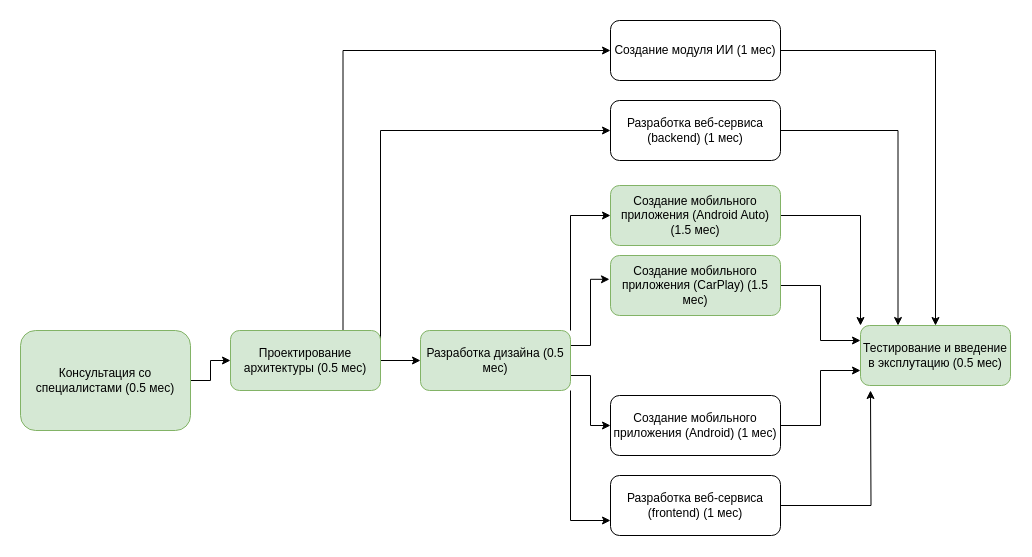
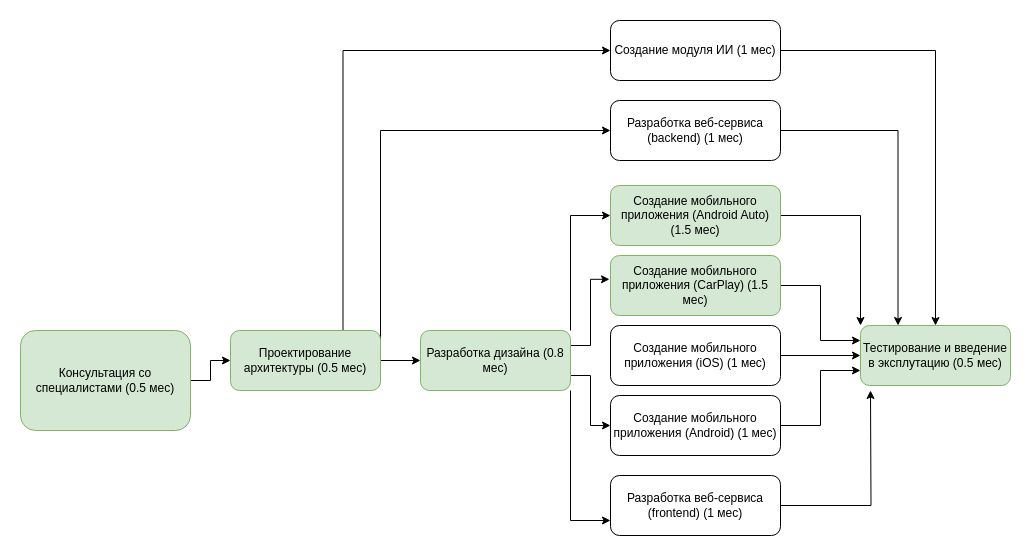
  <mxCell id="0" />
  <mxCell id="1" parent="0" />
  <mxCell id="2" style="edgeStyle=orthogonalEdgeStyle;rounded=0;orthogonalLoop=1;jettySize=auto;html=1;exitX=1;exitY=0.5;exitDx=0;exitDy=0;entryX=0;entryY=0.5;entryDx=0;entryDy=0;" edge="1" parent="1" source="3" target="7"><mxGeometry relative="1" as="geometry" /></mxCell>
  <mxCell id="3" value="Консультация со специалистами (0.5 мес)" style="rounded=1;whiteSpace=wrap;html=1;fillColor=#d5e8d4;strokeColor=#82b366;" vertex="1" parent="1"><mxGeometry x="20" y="330" width="170" height="100" as="geometry" /></mxCell>
  <mxCell id="4" style="edgeStyle=orthogonalEdgeStyle;rounded=0;orthogonalLoop=1;jettySize=auto;html=1;exitX=1;exitY=0.5;exitDx=0;exitDy=0;entryX=0;entryY=0.5;entryDx=0;entryDy=0;" edge="1" parent="1" source="7" target="26"><mxGeometry relative="1" as="geometry" /></mxCell>
  <mxCell id="5" style="edgeStyle=orthogonalEdgeStyle;rounded=0;orthogonalLoop=1;jettySize=auto;html=1;exitX=1;exitY=0.25;exitDx=0;exitDy=0;entryX=0;entryY=0.5;entryDx=0;entryDy=0;" edge="1" parent="1" source="7" target="19"><mxGeometry relative="1" as="geometry"><Array as="points"><mxPoint x="380" y="130" /></Array></mxGeometry></mxCell>
  <mxCell id="6" style="edgeStyle=orthogonalEdgeStyle;rounded=0;orthogonalLoop=1;jettySize=auto;html=1;exitX=0.75;exitY=0;exitDx=0;exitDy=0;entryX=0;entryY=0.5;entryDx=0;entryDy=0;" edge="1" parent="1" source="7" target="9"><mxGeometry relative="1" as="geometry" /></mxCell>
  <mxCell id="7" value="Проектирование архитектуры (0.5 мес)" style="rounded=1;whiteSpace=wrap;html=1;fillColor=#d5e8d4;strokeColor=#82b366;" vertex="1" parent="1"><mxGeometry x="230" y="330" width="150" height="60" as="geometry" /></mxCell>
  <mxCell id="8" style="edgeStyle=orthogonalEdgeStyle;rounded=0;orthogonalLoop=1;jettySize=auto;html=1;exitX=1;exitY=0.5;exitDx=0;exitDy=0;entryX=0.5;entryY=0;entryDx=0;entryDy=0;" edge="1" parent="1" source="9" target="27"><mxGeometry relative="1" as="geometry" /></mxCell>
  <mxCell id="9" value="Создание модуля ИИ (1 мес)" style="rounded=1;whiteSpace=wrap;html=1;" vertex="1" parent="1"><mxGeometry x="610" y="20" width="170" height="60" as="geometry" /></mxCell>
  <mxCell id="10" style="edgeStyle=orthogonalEdgeStyle;rounded=0;orthogonalLoop=1;jettySize=auto;html=1;exitX=1;exitY=0.5;exitDx=0;exitDy=0;entryX=0;entryY=0.75;entryDx=0;entryDy=0;" edge="1" parent="1" source="11" target="27"><mxGeometry relative="1" as="geometry" /></mxCell>
  <mxCell id="11" value="Создание мобильного приложения (Android) (1 мес)" style="rounded=1;whiteSpace=wrap;html=1;" vertex="1" parent="1"><mxGeometry x="610" y="395" width="170" height="60" as="geometry" /></mxCell>
+ <mxCell id="12" style="edgeStyle=orthogonalEdgeStyle;rounded=0;orthogonalLoop=1;jettySize=auto;html=1;exitX=1;exitY=0.5;exitDx=0;exitDy=0;entryX=0;entryY=0.5;entryDx=0;entryDy=0;" edge="1" parent="1" source="13" target="27"><mxGeometry relative="1" as="geometry" /></mxCell>
+ <mxCell id="13" value="Создание мобильного приложения (iOS) (1 мес)" style="rounded=1;whiteSpace=wrap;html=1;" vertex="1" parent="1"><mxGeometry x="610" y="325" width="170" height="60" as="geometry" /></mxCell>
  <mxCell id="14" style="edgeStyle=orthogonalEdgeStyle;rounded=0;orthogonalLoop=1;jettySize=auto;html=1;exitX=1;exitY=0.5;exitDx=0;exitDy=0;entryX=0;entryY=0.25;entryDx=0;entryDy=0;" edge="1" parent="1" source="15" target="27"><mxGeometry relative="1" as="geometry" /></mxCell>
  <mxCell id="15" value="Создание мобильного приложения (CarPlay) (1.5 мес)" style="rounded=1;whiteSpace=wrap;html=1;fillColor=#d5e8d4;strokeColor=#82b366;" vertex="1" parent="1"><mxGeometry x="610" y="255" width="170" height="60" as="geometry" /></mxCell>
  <mxCell id="16" style="edgeStyle=orthogonalEdgeStyle;rounded=0;orthogonalLoop=1;jettySize=auto;html=1;exitX=1;exitY=0.5;exitDx=0;exitDy=0;entryX=0;entryY=0;entryDx=0;entryDy=0;" edge="1" parent="1" source="17" target="27"><mxGeometry relative="1" as="geometry" /></mxCell>
  <mxCell id="17" value="Создание мобильного приложения (Android Auto) (1.5 мес)" style="rounded=1;whiteSpace=wrap;html=1;fillColor=#d5e8d4;strokeColor=#82b366;" vertex="1" parent="1"><mxGeometry x="610" y="185" width="170" height="60" as="geometry" /></mxCell>
  <mxCell id="18" style="edgeStyle=orthogonalEdgeStyle;rounded=0;orthogonalLoop=1;jettySize=auto;html=1;exitX=1;exitY=0.5;exitDx=0;exitDy=0;entryX=0.25;entryY=0;entryDx=0;entryDy=0;" edge="1" parent="1" source="19" target="27"><mxGeometry relative="1" as="geometry" /></mxCell>
  <mxCell id="19" value="Разработка веб-сервиса (backend) (1 мес)" style="rounded=1;whiteSpace=wrap;html=1;" vertex="1" parent="1"><mxGeometry x="610" y="100" width="170" height="60" as="geometry" /></mxCell>
  <mxCell id="20" style="edgeStyle=orthogonalEdgeStyle;rounded=0;orthogonalLoop=1;jettySize=auto;html=1;exitX=1;exitY=0.5;exitDx=0;exitDy=0;" edge="1" parent="1" source="21"><mxGeometry relative="1" as="geometry"><mxPoint x="870" y="390" as="targetPoint" /></mxGeometry></mxCell>
  <mxCell id="21" value="Разработка веб-сервиса (frontend) (1 мес)" style="rounded=1;whiteSpace=wrap;html=1;" vertex="1" parent="1"><mxGeometry x="610" y="475" width="170" height="60" as="geometry" /></mxCell>
  <mxCell id="22" style="edgeStyle=orthogonalEdgeStyle;rounded=0;orthogonalLoop=1;jettySize=auto;html=1;exitX=1;exitY=0.25;exitDx=0;exitDy=0;entryX=-0.006;entryY=0.397;entryDx=0;entryDy=0;entryPerimeter=0;" edge="1" parent="1" source="26" target="15"><mxGeometry relative="1" as="geometry" /></mxCell>
  <mxCell id="23" style="edgeStyle=orthogonalEdgeStyle;rounded=0;orthogonalLoop=1;jettySize=auto;html=1;exitX=1;exitY=0;exitDx=0;exitDy=0;entryX=0;entryY=0.5;entryDx=0;entryDy=0;" edge="1" parent="1" source="26" target="17"><mxGeometry relative="1" as="geometry" /></mxCell>
  <mxCell id="24" style="edgeStyle=orthogonalEdgeStyle;rounded=0;orthogonalLoop=1;jettySize=auto;html=1;exitX=1;exitY=0.75;exitDx=0;exitDy=0;entryX=0;entryY=0.5;entryDx=0;entryDy=0;" edge="1" parent="1" source="26" target="11"><mxGeometry relative="1" as="geometry" /></mxCell>
  <mxCell id="25" style="edgeStyle=orthogonalEdgeStyle;rounded=0;orthogonalLoop=1;jettySize=auto;html=1;exitX=1;exitY=1;exitDx=0;exitDy=0;entryX=0;entryY=0.75;entryDx=0;entryDy=0;" edge="1" parent="1" source="26" target="21"><mxGeometry relative="1" as="geometry" /></mxCell>
- <mxCell id="26" value="Разработка дизайна (0.5 мес)" style="rounded=1;whiteSpace=wrap;html=1;fillColor=#d5e8d4;strokeColor=#82b366;" vertex="1" parent="1"><mxGeometry x="420" y="330" width="150" height="60" as="geometry" /></mxCell>
+ <mxCell id="26" value="Разработка дизайна (0.8 мес)" style="rounded=1;whiteSpace=wrap;html=1;fillColor=#d5e8d4;strokeColor=#82b366;" vertex="1" parent="1"><mxGeometry x="420" y="330" width="150" height="60" as="geometry" /></mxCell>
  <mxCell id="27" value="Тестирование и введение в эксплутацию (0.5 мес)" style="rounded=1;whiteSpace=wrap;html=1;fillColor=#d5e8d4;strokeColor=#82b366;" vertex="1" parent="1"><mxGeometry x="860" y="325" width="150" height="60" as="geometry" /></mxCell>
